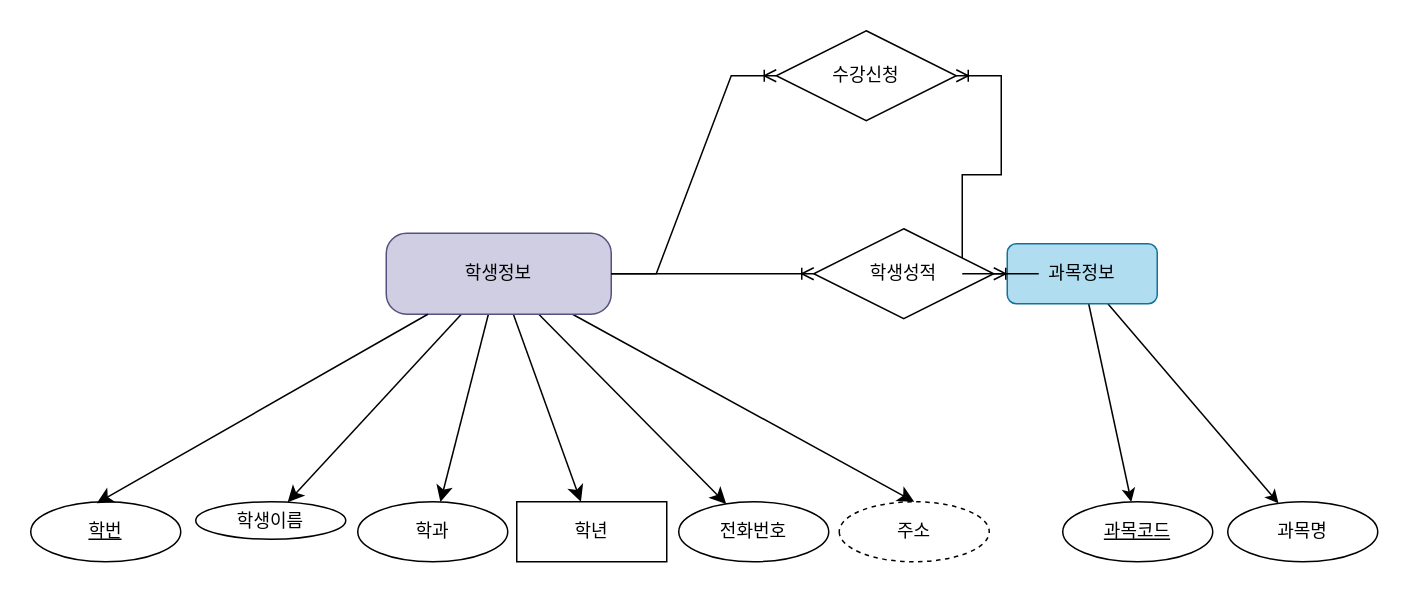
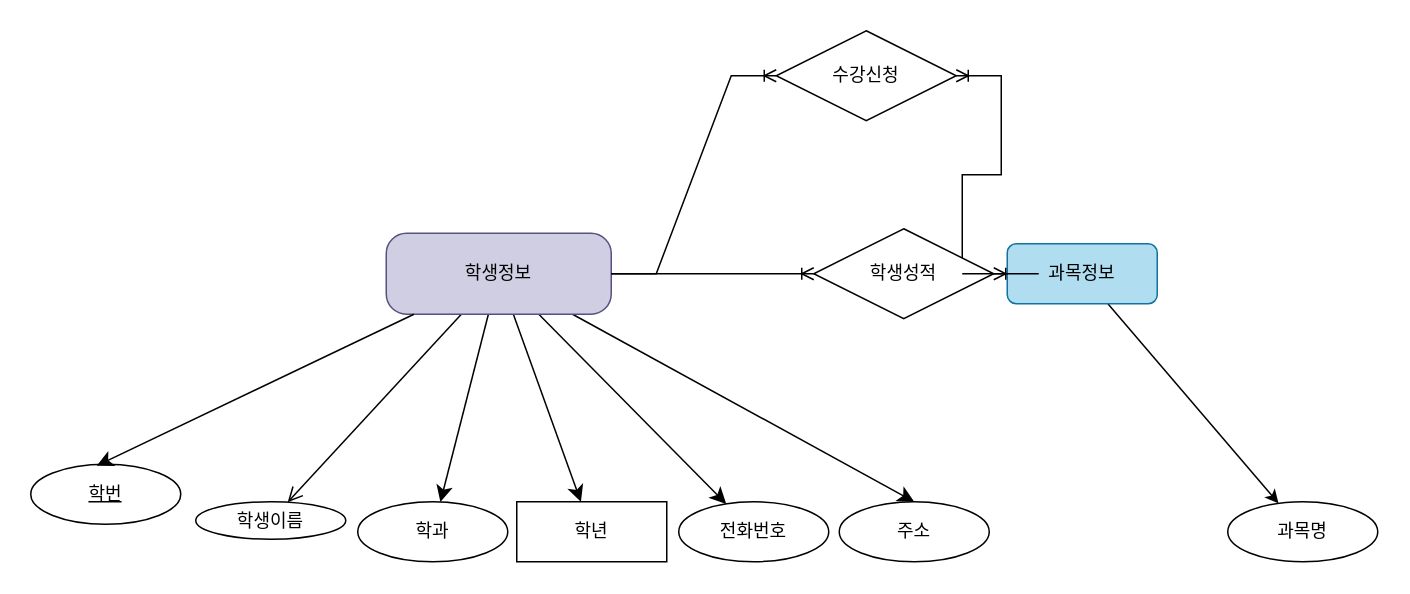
  <mxCell id="0" />
  <mxCell id="1" parent="0" />
- <mxCell id="2" value="학번" style="ellipse;whiteSpace=wrap;html=1;align=center;fontStyle=4;flipH=1;labelBackgroundColor=none;" parent="1" vertex="1"><mxGeometry x="20" y="334" width="100" height="40" as="geometry" /></mxCell>
+ <mxCell id="2" value="학번" style="ellipse;whiteSpace=wrap;html=1;align=center;fontStyle=4;flipH=1;labelBackgroundColor=none;" parent="1" vertex="1"><mxGeometry x="20" y="309" width="100" height="40" as="geometry" /></mxCell>
  <mxCell id="3" value="학생이름" style="ellipse;whiteSpace=wrap;html=1;align=center;flipH=1;labelBackgroundColor=none;" parent="1" vertex="1"><mxGeometry x="130" y="334" width="100" height="25" as="geometry" /></mxCell>
  <mxCell id="4" value="학과" style="ellipse;whiteSpace=wrap;html=1;align=center;flipH=1;labelBackgroundColor=none;" parent="1" vertex="1"><mxGeometry x="238" y="334" width="100" height="40" as="geometry" /></mxCell>
  <mxCell id="5" value="학년" style="whiteSpace=wrap;html=1;align=center;flipH=1;labelBackgroundColor=none;rounded=0;" parent="1" vertex="1"><mxGeometry x="344" y="334" width="100" height="40" as="geometry" /></mxCell>
  <mxCell id="6" value="전화번호" style="ellipse;whiteSpace=wrap;html=1;align=center;flipH=1;labelBackgroundColor=none;" parent="1" vertex="1"><mxGeometry x="452" y="334" width="100" height="40" as="geometry" /></mxCell>
- <mxCell id="7" value="주소" style="ellipse;whiteSpace=wrap;html=1;align=center;flipH=1;labelBackgroundColor=none;dashed=1;" parent="1" vertex="1"><mxGeometry x="559" y="334" width="100" height="40" as="geometry" /></mxCell>
- <mxCell id="8" style="edgeStyle=none;curved=1;rounded=0;orthogonalLoop=1;jettySize=auto;html=1;fontSize=12;startSize=8;endSize=8;labelBackgroundColor=none;fontColor=default;" parent="1" source="13" target="3" edge="1"><mxGeometry relative="1" as="geometry" /></mxCell>
+ <mxCell id="7" value="주소" style="ellipse;whiteSpace=wrap;html=1;align=center;flipH=1;labelBackgroundColor=none;" parent="1" vertex="1"><mxGeometry x="559" y="334" width="100" height="40" as="geometry" /></mxCell>
+ <mxCell id="8" style="edgeStyle=none;curved=1;rounded=0;orthogonalLoop=1;jettySize=auto;html=1;fontSize=12;startSize=8;endSize=8;labelBackgroundColor=none;fontColor=default;endArrow=open;" parent="1" source="13" target="3" edge="1"><mxGeometry relative="1" as="geometry" /></mxCell>
  <mxCell id="9" style="edgeStyle=none;curved=1;rounded=0;orthogonalLoop=1;jettySize=auto;html=1;fontSize=12;startSize=8;endSize=8;labelBackgroundColor=none;fontColor=default;" parent="1" source="13" target="4" edge="1"><mxGeometry relative="1" as="geometry" /></mxCell>
  <mxCell id="10" style="edgeStyle=none;curved=1;rounded=0;orthogonalLoop=1;jettySize=auto;html=1;fontSize=12;startSize=8;endSize=8;labelBackgroundColor=none;fontColor=default;" parent="1" source="13" target="5" edge="1"><mxGeometry relative="1" as="geometry" /></mxCell>
  <mxCell id="11" style="edgeStyle=none;curved=1;rounded=0;orthogonalLoop=1;jettySize=auto;html=1;fontSize=12;startSize=8;endSize=8;labelBackgroundColor=none;fontColor=default;" parent="1" source="13" target="6" edge="1"><mxGeometry relative="1" as="geometry" /></mxCell>
  <mxCell id="12" style="edgeStyle=none;curved=1;rounded=0;orthogonalLoop=1;jettySize=auto;html=1;entryX=0.5;entryY=0;entryDx=0;entryDy=0;fontSize=12;startSize=8;endSize=8;labelBackgroundColor=none;fontColor=default;" parent="1" source="13" target="7" edge="1"><mxGeometry relative="1" as="geometry" /></mxCell>
  <mxCell id="13" value="학생정보" style="rounded=1;arcSize=25;whiteSpace=wrap;html=1;align=center;labelBackgroundColor=none;fillColor=#d0cee2;strokeColor=#56517e;" parent="1" vertex="1"><mxGeometry x="257" y="155" width="150" height="54" as="geometry" /></mxCell>
  <mxCell id="14" style="rounded=0;orthogonalLoop=1;jettySize=auto;html=1;entryX=0.56;entryY=0.025;entryDx=0;entryDy=0;entryPerimeter=0;fontSize=12;startSize=8;endSize=8;labelBackgroundColor=none;fontColor=default;" parent="1" source="13" target="2" edge="1"><mxGeometry relative="1" as="geometry" /></mxCell>
- <mxCell id="15" style="rounded=0;orthogonalLoop=1;jettySize=auto;html=1;" edge="1" parent="1" source="17" target="19"><mxGeometry relative="1" as="geometry" /></mxCell>
  <mxCell id="16" style="rounded=0;orthogonalLoop=1;jettySize=auto;html=1;" edge="1" parent="1" source="17" target="18"><mxGeometry relative="1" as="geometry" /></mxCell>
  <mxCell id="17" value="과목정보" style="whiteSpace=wrap;html=1;align=center;rounded=1;fillColor=#b1ddf0;strokeColor=#10739e;" vertex="1" parent="1"><mxGeometry x="671" y="162" width="100" height="40" as="geometry" /></mxCell>
  <mxCell id="18" value="과목명" style="ellipse;whiteSpace=wrap;html=1;align=center;" vertex="1" parent="1"><mxGeometry x="818" y="334" width="100" height="40" as="geometry" /></mxCell>
- <mxCell id="19" value="과목코드" style="ellipse;whiteSpace=wrap;html=1;align=center;fontStyle=4;" vertex="1" parent="1"><mxGeometry x="708" y="334" width="100" height="40" as="geometry" /></mxCell>
  <mxCell id="20" value="수강신청" style="shape=rhombus;perimeter=rhombusPerimeter;whiteSpace=wrap;html=1;align=center;" vertex="1" parent="1"><mxGeometry x="517" y="20" width="120" height="60" as="geometry" /></mxCell>
  <mxCell id="21" value="" style="edgeStyle=entityRelationEdgeStyle;fontSize=12;html=1;endArrow=ERoneToMany;rounded=0;exitX=1;exitY=0.5;exitDx=0;exitDy=0;" edge="1" parent="1" source="13" target="20"><mxGeometry width="100" height="100" relative="1" as="geometry"><mxPoint x="332" y="155" as="sourcePoint" /><mxPoint x="580" y="231" as="targetPoint" /><Array as="points"><mxPoint x="346" y="112" /><mxPoint x="362" y="69" /><mxPoint x="366" y="72" /></Array></mxGeometry></mxCell>
  <mxCell id="22" value="" style="edgeStyle=entityRelationEdgeStyle;fontSize=12;html=1;endArrow=ERoneToMany;rounded=0;exitX=0;exitY=0.5;exitDx=0;exitDy=0;" edge="1" parent="1" source="17" target="20"><mxGeometry width="100" height="100" relative="1" as="geometry"><mxPoint x="480" y="331" as="sourcePoint" /><mxPoint x="674" y="67" as="targetPoint" /></mxGeometry></mxCell>
  <mxCell id="23" value="학생성적" style="shape=rhombus;perimeter=rhombusPerimeter;whiteSpace=wrap;html=1;align=center;" vertex="1" parent="1"><mxGeometry x="542" y="152" width="120" height="60" as="geometry" /></mxCell>
  <mxCell id="24" value="" style="edgeStyle=entityRelationEdgeStyle;fontSize=12;html=1;endArrow=ERoneToMany;rounded=0;entryX=0;entryY=0.5;entryDx=0;entryDy=0;" edge="1" parent="1" source="13" target="23"><mxGeometry width="100" height="100" relative="1" as="geometry"><mxPoint x="460" y="331" as="sourcePoint" /><mxPoint x="560" y="231" as="targetPoint" /></mxGeometry></mxCell>
  <mxCell id="25" value="" style="edgeStyle=entityRelationEdgeStyle;fontSize=12;html=1;endArrow=ERoneToMany;rounded=0;entryX=1;entryY=0.5;entryDx=0;entryDy=0;exitX=0;exitY=0.5;exitDx=0;exitDy=0;" edge="1" parent="1" source="17" target="23"><mxGeometry width="100" height="100" relative="1" as="geometry"><mxPoint x="460" y="331" as="sourcePoint" /><mxPoint x="560" y="231" as="targetPoint" /></mxGeometry></mxCell>
